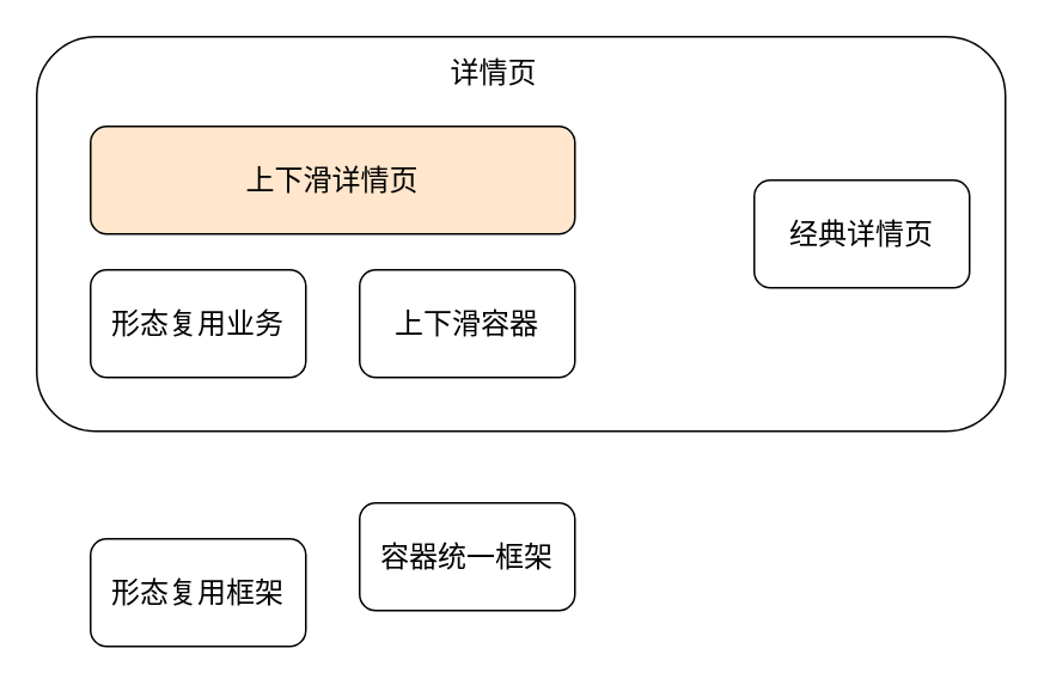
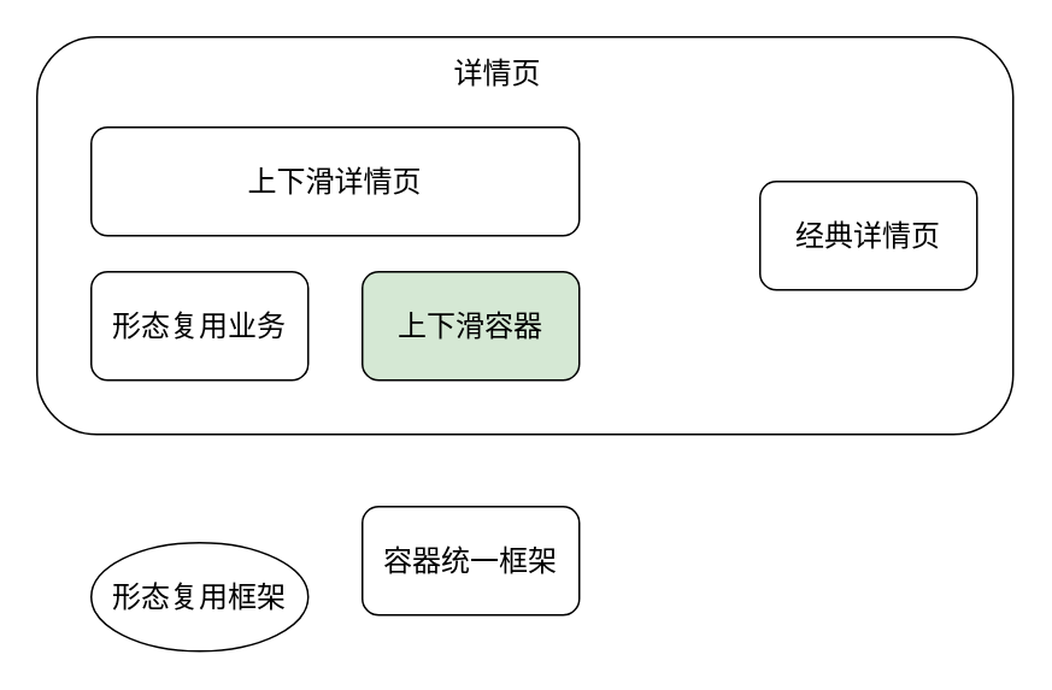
  <mxCell id="0" />
  <mxCell id="1" parent="0" />
  <mxCell id="2" value="" style="rounded=1;whiteSpace=wrap;html=1;fontSize=16;" vertex="1" parent="1"><mxGeometry x="20" y="20" width="540" height="220" as="geometry" /></mxCell>
  <mxCell id="3" value="经典详情页" style="rounded=1;whiteSpace=wrap;html=1;fontSize=16;" vertex="1" parent="1"><mxGeometry x="420" y="100" width="120" height="60" as="geometry" /></mxCell>
- <mxCell id="4" value="上下滑容器" style="rounded=1;whiteSpace=wrap;html=1;fontSize=16;" vertex="1" parent="1"><mxGeometry x="200" y="150" width="120" height="60" as="geometry" /></mxCell>
+ <mxCell id="4" value="上下滑容器" style="rounded=1;whiteSpace=wrap;html=1;fontSize=16;fillColor=#d5e8d4;" vertex="1" parent="1"><mxGeometry x="200" y="150" width="120" height="60" as="geometry" /></mxCell>
  <mxCell id="5" value="形态复用业务" style="rounded=1;whiteSpace=wrap;html=1;fontSize=16;" vertex="1" parent="1"><mxGeometry x="50" y="150" width="120" height="60" as="geometry" /></mxCell>
- <mxCell id="6" value="形态复用框架" style="rounded=1;whiteSpace=wrap;html=1;fontSize=16;" vertex="1" parent="1"><mxGeometry x="50" y="300" width="120" height="60" as="geometry" /></mxCell>
- <mxCell id="7" value="上下滑详情页" style="rounded=1;whiteSpace=wrap;html=1;fontSize=16;fillColor=#ffe6cc;" vertex="1" parent="1"><mxGeometry x="50" y="70" width="270" height="60" as="geometry" /></mxCell>
+ <mxCell id="6" value="形态复用框架" style="ellipse;whiteSpace=wrap;html=1;fontSize=16;" vertex="1" parent="1"><mxGeometry x="50" y="300" width="120" height="60" as="geometry" /></mxCell>
+ <mxCell id="7" value="上下滑详情页" style="rounded=1;whiteSpace=wrap;html=1;fontSize=16;" vertex="1" parent="1"><mxGeometry x="50" y="70" width="270" height="60" as="geometry" /></mxCell>
  <mxCell id="8" value="详情页" style="text;html=1;strokeColor=none;fillColor=none;align=center;verticalAlign=middle;whiteSpace=wrap;rounded=0;fontSize=16;" vertex="1" parent="1"><mxGeometry x="210" y="25" width="130" height="30" as="geometry" /></mxCell>
  <mxCell id="9" value="容器统一框架" style="rounded=1;whiteSpace=wrap;html=1;fontSize=16;" vertex="1" parent="1"><mxGeometry x="200" y="280" width="120" height="60" as="geometry" /></mxCell>
